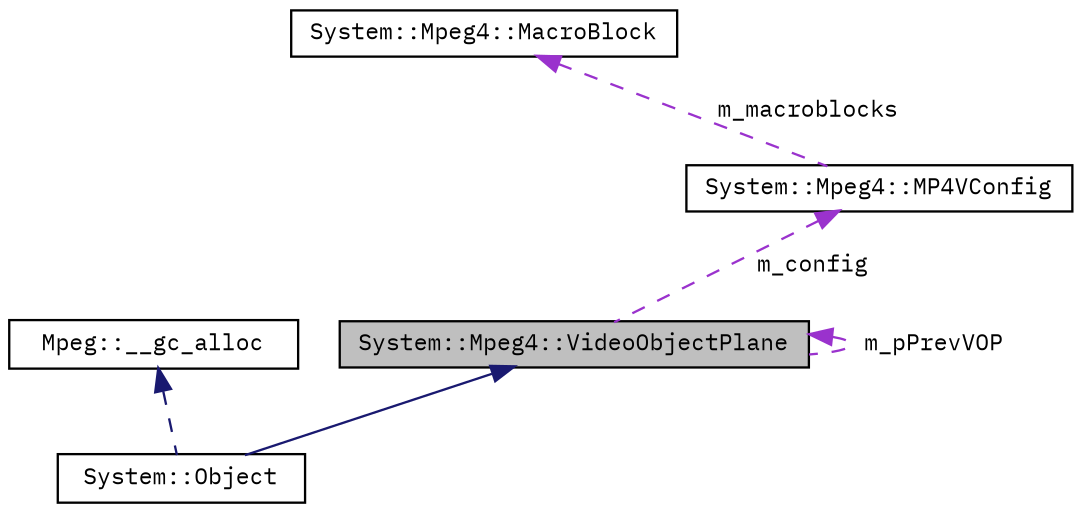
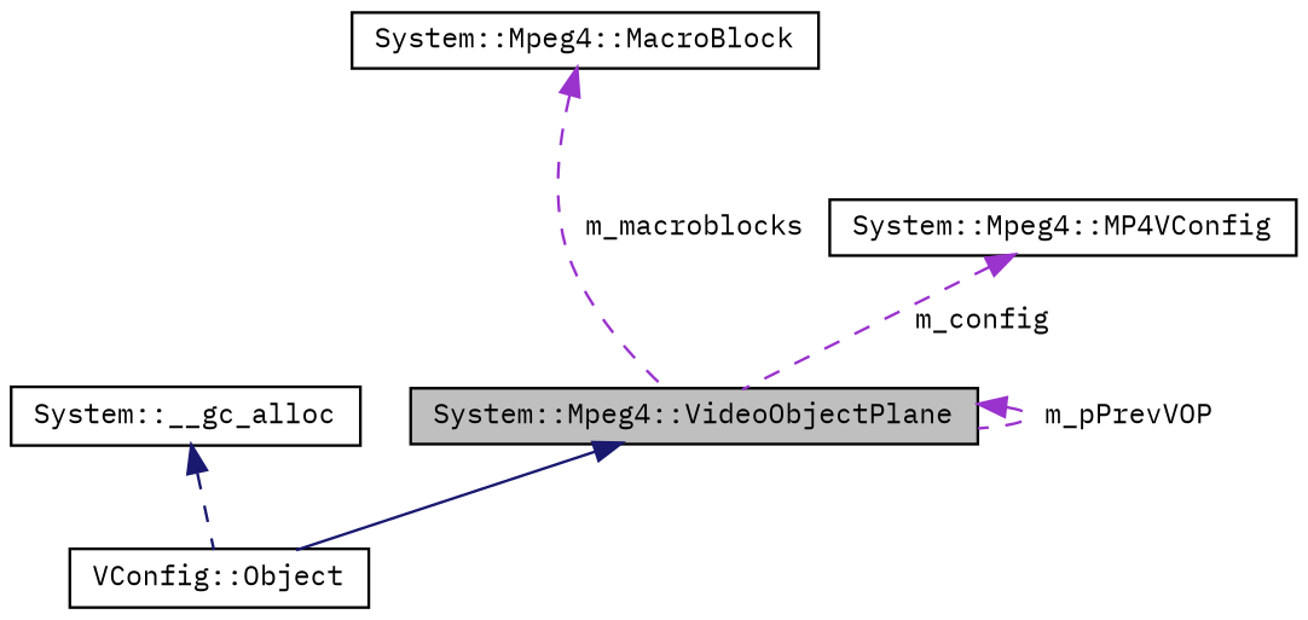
  digraph {
    fontname="IBM Plex Mono"
    node [color=black fillcolor=white fontname="IBM Plex Mono" fontsize=10 shape=record style=filled]
    edge [color=darkorchid3 dir=back fontname="IBM Plex Mono" fontsize=10 labelfontname=Helvetica labelfontsize=10 style=dashed]
    n1 [fillcolor=grey75 fontcolor=black height=0.2 label="System::Mpeg4::VideoObjectPlane" width=0.4]
-   n2 [height=0.2 label="System::Object" width=0.4]
-   n3 [height=0.2 label="Mpeg::__gc_alloc" width=0.4]
+   n2 [height=0.2 label="VConfig::Object" width=0.4]
+   n3 [height=0.2 label="System::__gc_alloc" width=0.4]
    n4 [height=0.2 label="System::Mpeg4::MP4VConfig" width=0.4]
    n5 [height=0.2 label="System::Mpeg4::MacroBlock" width=0.4]
    n1 -> n1 [label=" m_pPrevVOP"]
    n1 -> n2 [color=midnightblue style=solid]
    n3 -> n2 [color=midnightblue]
    n4 -> n1 [label=" m_config"]
-   n5 -> n4 [label=" m_macroblocks"]
+   n5 -> n1 [label=" m_macroblocks"]
  }
